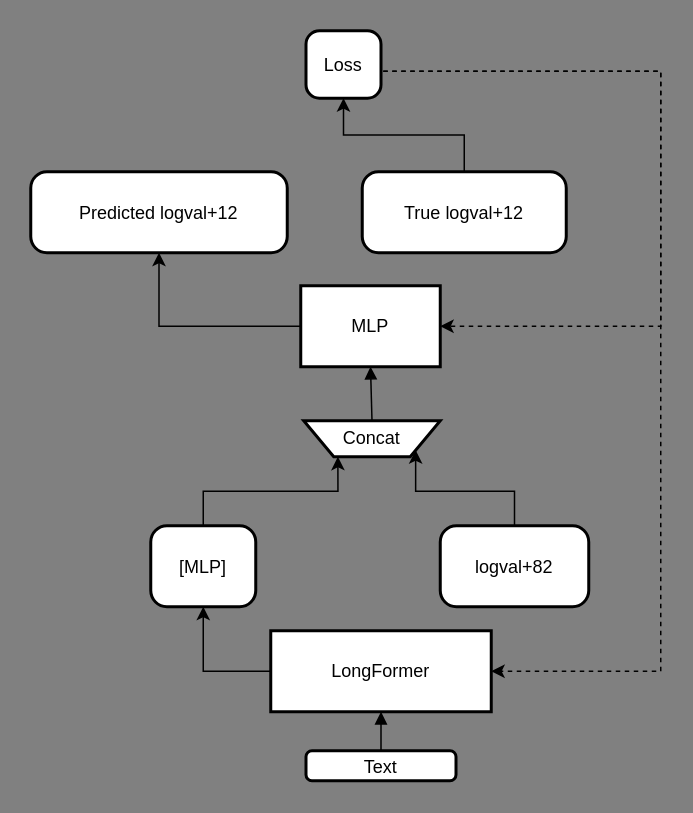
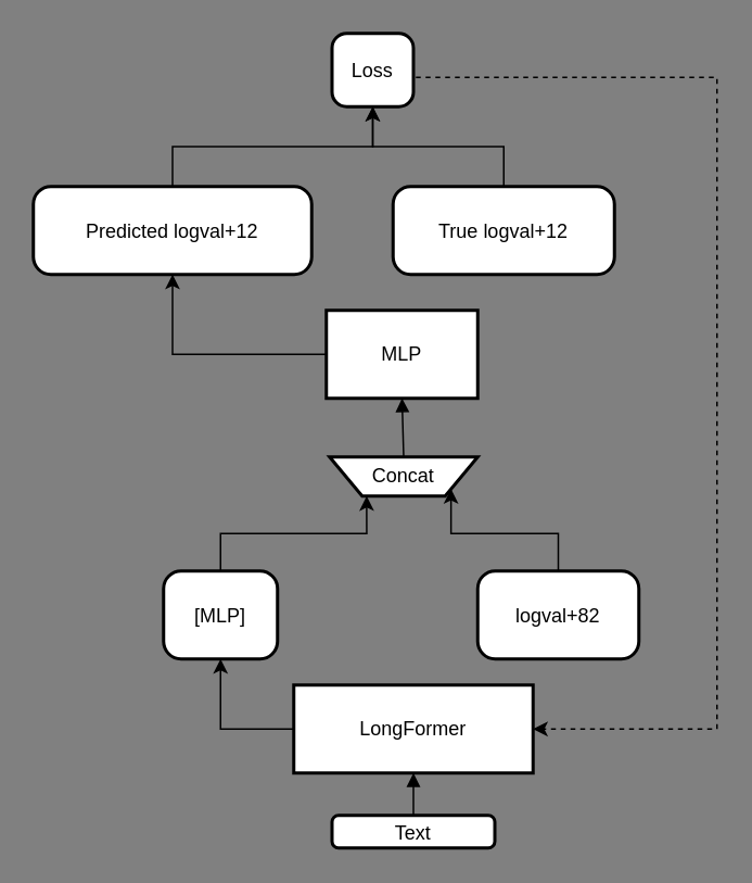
  <mxCell id="0" />
  <mxCell id="1" parent="0" />
  <mxCell id="2" value="Text" style="rounded=1;arcSize=20;strokeWidth=2;labelBackgroundColor=none;" vertex="1" parent="1"><mxGeometry x="203.5" y="500" width="100" height="20" as="geometry" /></mxCell>
  <mxCell id="3" style="edgeStyle=orthogonalEdgeStyle;rounded=0;orthogonalLoop=1;jettySize=auto;html=1;exitX=0;exitY=0.5;exitDx=0;exitDy=0;entryX=0.5;entryY=1;entryDx=0;entryDy=0;" edge="1" parent="1" source="4" target="6"><mxGeometry relative="1" as="geometry" /></mxCell>
  <mxCell id="4" value="LongFormer" style="whiteSpace=wrap;strokeWidth=2;labelBackgroundColor=none;" vertex="1" parent="1"><mxGeometry x="180" y="420" width="147" height="54" as="geometry" /></mxCell>
  <mxCell id="5" style="edgeStyle=orthogonalEdgeStyle;rounded=0;orthogonalLoop=1;jettySize=auto;html=1;exitX=0.5;exitY=0;exitDx=0;exitDy=0;entryX=0.25;entryY=1;entryDx=0;entryDy=0;" edge="1" parent="1" source="6" target="9"><mxGeometry relative="1" as="geometry" /></mxCell>
  <mxCell id="6" value="[MLP]" style="rounded=1;arcSize=20;strokeWidth=2;labelBackgroundColor=none;" vertex="1" parent="1"><mxGeometry x="100" y="350" width="70" height="54" as="geometry" /></mxCell>
  <mxCell id="7" style="edgeStyle=orthogonalEdgeStyle;rounded=0;orthogonalLoop=1;jettySize=auto;html=1;exitX=0.5;exitY=0;exitDx=0;exitDy=0;entryX=1;entryY=1;entryDx=0;entryDy=0;" edge="1" parent="1" source="8" target="9"><mxGeometry relative="1" as="geometry" /></mxCell>
  <mxCell id="8" value="logval+82" style="rounded=1;arcSize=20;strokeWidth=2;labelBackgroundColor=none;" vertex="1" parent="1"><mxGeometry x="293" y="350" width="99" height="54" as="geometry" /></mxCell>
  <mxCell id="9" value="Concat" style="shape=trapezoid;perimeter=trapezoidPerimeter;fixedSize=1;strokeWidth=2;whiteSpace=wrap;flipV=1;labelBackgroundColor=none;" vertex="1" parent="1"><mxGeometry x="202" y="280" width="91" height="24" as="geometry" /></mxCell>
  <mxCell id="10" style="edgeStyle=orthogonalEdgeStyle;rounded=0;orthogonalLoop=1;jettySize=auto;html=1;exitX=0;exitY=0.5;exitDx=0;exitDy=0;entryX=0.5;entryY=1;entryDx=0;entryDy=0;" edge="1" parent="1" source="11" target="13"><mxGeometry relative="1" as="geometry" /></mxCell>
  <mxCell id="11" value="MLP" style="whiteSpace=wrap;strokeWidth=2;labelBackgroundColor=none;" vertex="1" parent="1"><mxGeometry x="200" y="190" width="93" height="54" as="geometry" /></mxCell>
+ <mxCell id="12" style="edgeStyle=orthogonalEdgeStyle;rounded=0;orthogonalLoop=1;jettySize=auto;html=1;exitX=0.5;exitY=0;exitDx=0;exitDy=0;entryX=0.5;entryY=1;entryDx=0;entryDy=0;" edge="1" parent="1" source="13" target="18"><mxGeometry relative="1" as="geometry" /></mxCell>
  <mxCell id="13" value="Predicted logval+12" style="rounded=1;arcSize=20;strokeWidth=2;labelBackgroundColor=none;" vertex="1" parent="1"><mxGeometry x="20" y="114" width="171" height="54" as="geometry" /></mxCell>
  <mxCell id="14" style="edgeStyle=orthogonalEdgeStyle;rounded=0;orthogonalLoop=1;jettySize=auto;html=1;exitX=0.5;exitY=0;exitDx=0;exitDy=0;entryX=0.5;entryY=1;entryDx=0;entryDy=0;" edge="1" parent="1" source="15" target="18"><mxGeometry relative="1" as="geometry" /></mxCell>
  <mxCell id="15" value="True logval+12" style="rounded=1;arcSize=20;strokeWidth=2;labelBackgroundColor=none;" vertex="1" parent="1"><mxGeometry x="241" y="114" width="136" height="54" as="geometry" /></mxCell>
  <mxCell id="16" style="edgeStyle=orthogonalEdgeStyle;rounded=0;orthogonalLoop=1;jettySize=auto;html=1;exitX=1;exitY=0.5;exitDx=0;exitDy=0;entryX=1;entryY=0.5;entryDx=0;entryDy=0;dashed=1;" edge="1" parent="1" source="18" target="4"><mxGeometry relative="1" as="geometry"><Array as="points"><mxPoint x="440" y="47" /><mxPoint x="440" y="447" /></Array></mxGeometry></mxCell>
- <mxCell id="17" style="edgeStyle=orthogonalEdgeStyle;rounded=0;orthogonalLoop=1;jettySize=auto;html=1;exitX=1;exitY=0.5;exitDx=0;exitDy=0;entryX=1;entryY=0.5;entryDx=0;entryDy=0;dashed=1;" edge="1" parent="1" source="18" target="11"><mxGeometry relative="1" as="geometry"><Array as="points"><mxPoint x="440" y="47" /><mxPoint x="440" y="217" /></Array></mxGeometry></mxCell>
  <mxCell id="18" value="Loss" style="rounded=1;arcSize=20;strokeWidth=2;labelBackgroundColor=none;" vertex="1" parent="1"><mxGeometry x="203.5" y="20" width="50" height="45" as="geometry" /></mxCell>
  <mxCell id="19" value="" style="curved=1;startArrow=none;endArrow=block;exitX=0.5;exitY=0;entryX=0.5;entryY=1;rounded=0;labelBackgroundColor=none;fontColor=default;" edge="1" parent="1" source="2" target="4"><mxGeometry relative="1" as="geometry"><Array as="points" /></mxGeometry></mxCell>
  <mxCell id="20" value="" style="curved=1;startArrow=none;endArrow=block;exitX=0.5;exitY=0;entryX=0.5;entryY=1;rounded=0;labelBackgroundColor=none;fontColor=default;" edge="1" parent="1" source="9" target="11"><mxGeometry relative="1" as="geometry"><Array as="points" /></mxGeometry></mxCell>
